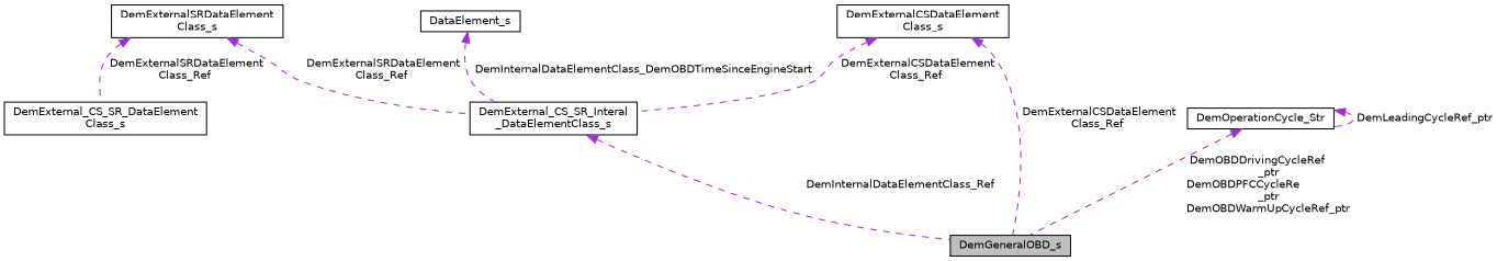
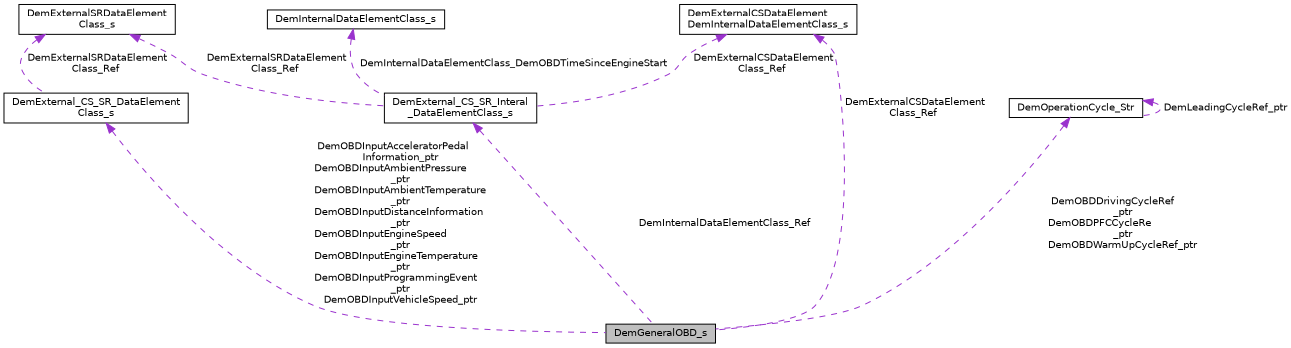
  digraph {
    rankdir=TB
    node [color=black fillcolor=white fontname=Helvetica fontsize=10 shape=record style=filled]
    edge [color=darkorchid3 dir=back fontname=Helvetica fontsize=10 labelfontname=Helvetica labelfontsize=10 style=dashed]
    n1 [fillcolor=grey75 fontcolor=black height=0.2 label=DemGeneralOBD_s width=0.4]
    n2 [height=0.2 label="DemExternal_CS_SR_Interal\l_DataElementClass_s" width=0.4]
    n3 [height=0.2 label="DemExternalSRDataElement\lClass_s" width=0.4]
    n4 [height=0.2 label="DemExternal_CS_SR_DataElement\lClass_s" width=0.4]
-   n5 [height=0.2 label="DemExternalCSDataElement\lClass_s" width=0.4]
-   n6 [height=0.2 label=DataElement_s width=0.4]
+   n5 [height=0.2 label="DemExternalCSDataElement\lDemInternalDataElementClass_s" width=0.4]
+   n6 [height=0.2 label=DemInternalDataElementClass_s width=0.4]
    n7 [height=0.2 label=DemOperationCycle_Str width=0.4]
    n2 -> n1 [label=" DemInternalDataElementClass_Ref"]
    n3 -> n2 [label=" DemExternalSRDataElement\lClass_Ref"]
    n3 -> n4 [label=" DemExternalSRDataElement\lClass_Ref"]
+   n4 -> n1 [label=" DemOBDInputAcceleratorPedal\lInformation_ptr\nDemOBDInputAmbientPressure\l_ptr\nDemOBDInputAmbientTemperature\l_ptr\nDemOBDInputDistanceInformation\l_ptr\nDemOBDInputEngineSpeed\l_ptr\nDemOBDInputEngineTemperature\l_ptr\nDemOBDInputProgrammingEvent\l_ptr\nDemOBDInputVehicleSpeed_ptr"]
    n5 -> n1 [label=" DemExternalCSDataElement\lClass_Ref"]
    n5 -> n2 [label=" DemExternalCSDataElement\lClass_Ref"]
    n6 -> n2 [label=" DemInternalDataElementClass_DemOBDTimeSinceEngineStart"]
    n7 -> n1 [label=" DemOBDDrivingCycleRef\l_ptr\nDemOBDPFCCycleRe\l_ptr\nDemOBDWarmUpCycleRef_ptr"]
    n7 -> n7 [label=" DemLeadingCycleRef_ptr"]
  }
